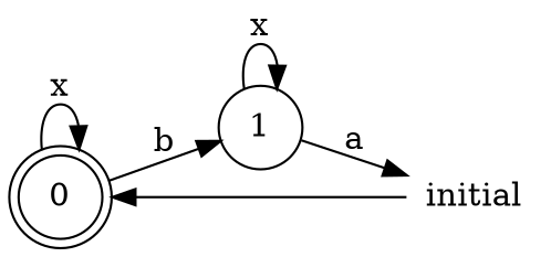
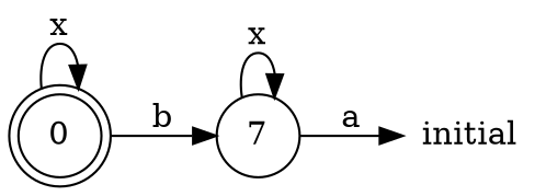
  digraph {
    rankdir=LR
    0 [shape=doublecircle]
-   1 [shape=circle]
+   1 [shape=circle label=7]
    initial [shape=plaintext]
    0 -> 0 [label=x]
    0 -> 1 [label=b]
    1 -> 1 [label=x]
    1 -> initial [label=a]
-   initial -> 0
  }
